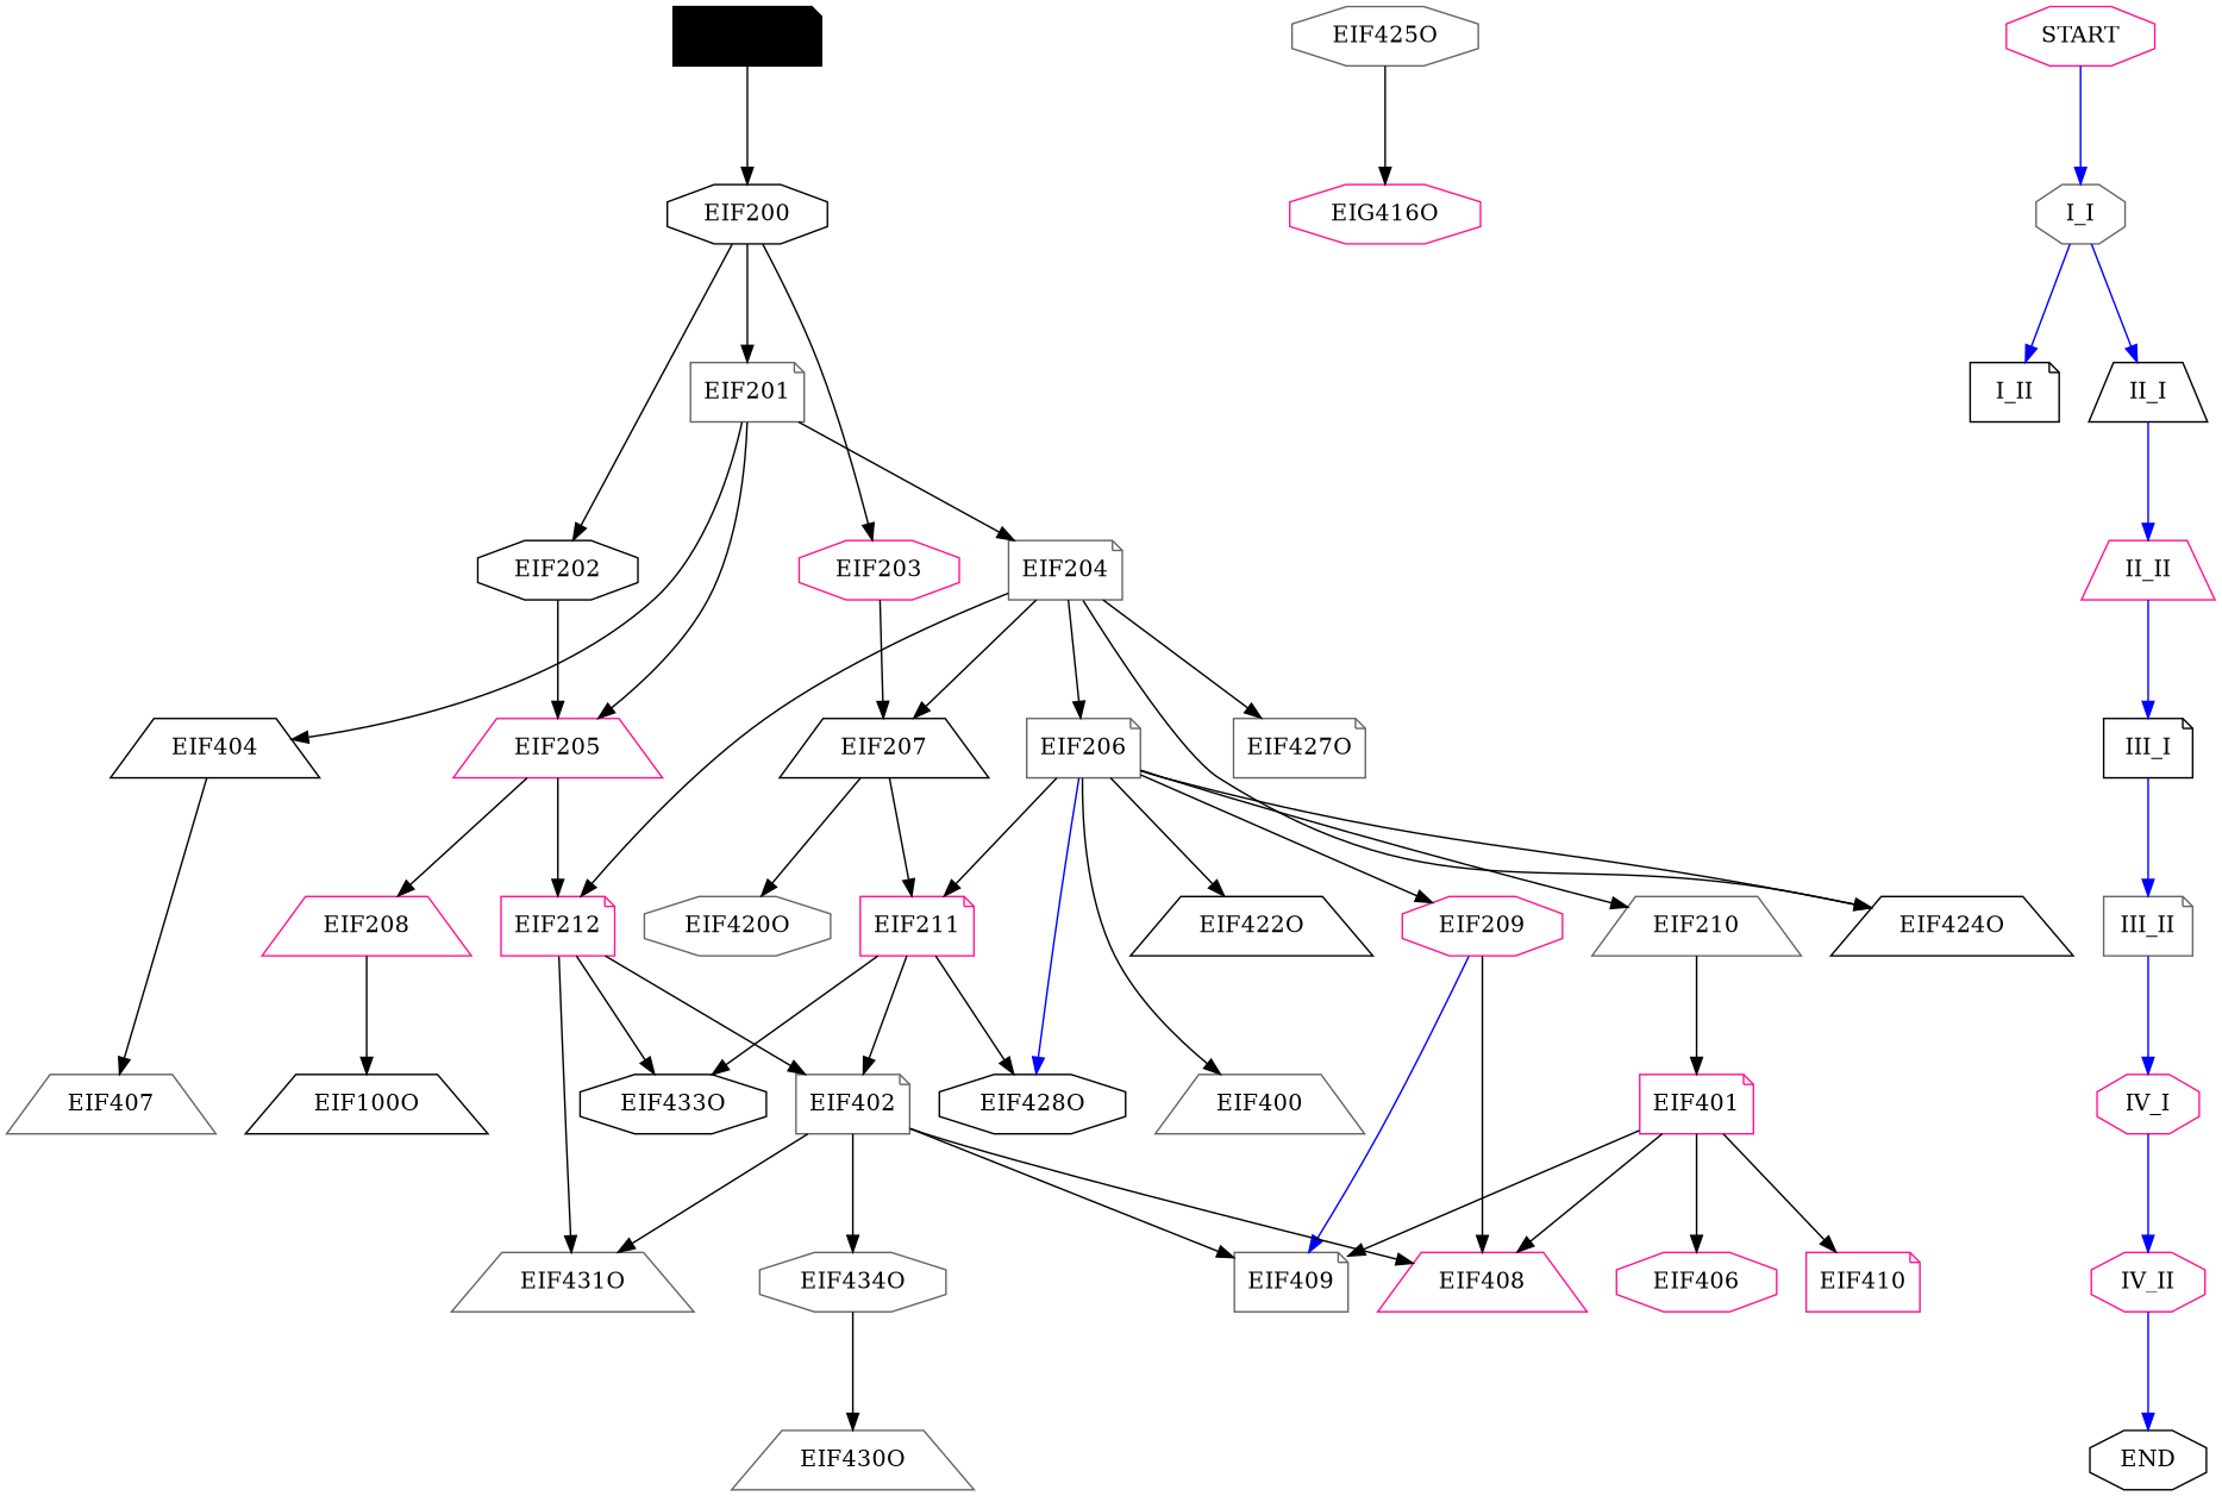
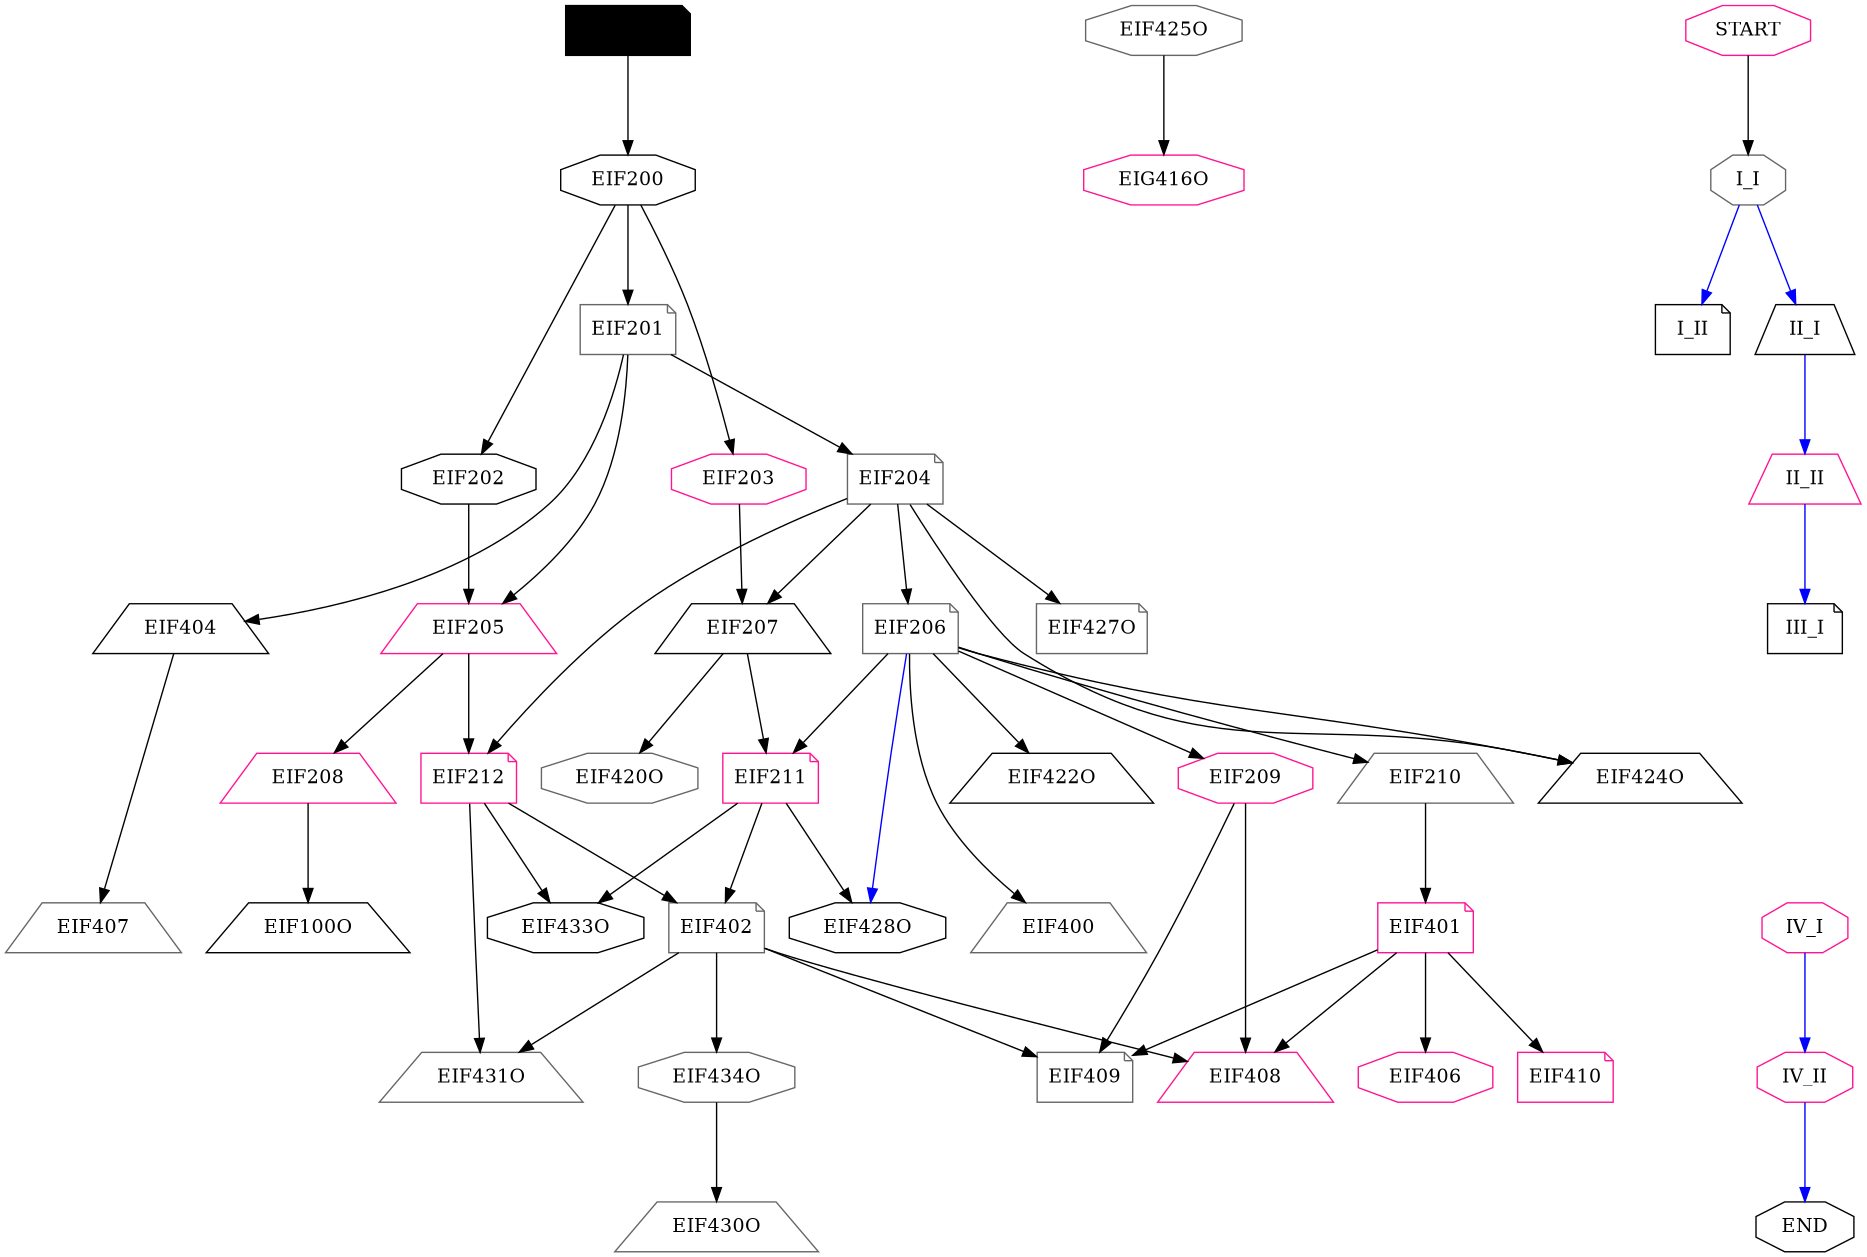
  digraph {
    ranksep=1
    node [color=gray40 nodesep=2 shape=octagon]
    Admission [color=black shape=note style=filled]
    EIF200 [color=black]
    EIF201 [shape=note]
    EIF204 [shape=note]
    EIF202 [color=black]
    EIF203 [color=deeppink]
    EIF206 [shape=note]
    EIF207 [color=black shape=trapezium]
    EIF205 [color=deeppink shape=trapezium]
    EIF404 [color=black shape=trapezium]
    EIF209 [color=deeppink]
    EIF210 [shape=trapezium]
    EIF211 [color=deeppink shape=note]
    EIF212 [color=deeppink shape=note]
    EIF208 [color=deeppink shape=trapezium]
    EIF400 [shape=trapezium]
    EIF401 [color=deeppink shape=note]
    EIF402 [shape=note]
    EIF407 [shape=trapezium]
    EIF406 [color=deeppink]
    EIF408 [color=deeppink shape=trapezium]
    EIF409 [shape=note]
    EIF410 [color=deeppink shape=note]
    EIF424O [color=black shape=trapezium]
    EIF427O [shape=note]
    EIF422O [color=black shape=trapezium]
    EIF428O [color=black]
    EIF420O
    EIF433O [color=black]
    EIF431O [shape=trapezium]
    EIF100O [color=black shape=trapezium]
    EIF434O
    n33 [label=EIF430O shape=trapezium]
    EIG416O [color=deeppink]
    EIF425O
    START [color=deeppink]
    I_I
    I_II [color=black shape=note]
    II_I [color=black shape=trapezium]
    II_II [color=deeppink shape=trapezium]
    III_I [color=black shape=note]
-   III_II [shape=note]
    IV_I [color=deeppink]
    IV_II [color=deeppink]
    END [color=black]
    subgraph sub_1 {
      rank=same
      Admission
    }
    subgraph sub_2 {
      rank=same
      EIF200
    }
    subgraph sub_3 {
      rank=same
      EIF201
    }
    subgraph sub_4 {
      rank=same
      EIF204
      EIF202
      EIF203
    }
    subgraph sub_5 {
      rank=same
      EIF206
      EIF207
      EIF205
      EIF404
    }
    subgraph sub_6 {
      rank=same
      EIF209
      EIF210
      EIF211
      EIF212
      EIF208
    }
    subgraph sub_7 {
      rank=same
      EIF400
      EIF401
      EIF402
      EIF407
    }
    subgraph sub_8 {
      rank=same
      EIF406
    }
    subgraph sub_9 {
      rank=same
      EIF408
      EIF409
      EIF410
    }
    Admission -> EIF200
    EIF200 -> EIF201
    EIF200 -> EIF202
    EIF200 -> EIF203
    EIF201 -> EIF204
    EIF201 -> EIF205
    EIF201 -> EIF404
    EIF204 -> EIF206
    EIF204 -> EIF207
    EIF204 -> EIF212
    EIF204 -> EIF424O
    EIF204 -> EIF427O
    EIF202 -> EIF205
    EIF203 -> EIF207
    EIF206 -> EIF209
    EIF206 -> EIF210
    EIF206 -> EIF211
    EIF206 -> EIF400
    EIF206 -> EIF424O
    EIF206 -> EIF422O
    EIF206 -> EIF428O [color=blue]
    EIF207 -> EIF211
    EIF207 -> EIF420O
    EIF205 -> EIF212
    EIF205 -> EIF208
    EIF404 -> EIF407
    EIF209 -> EIF408
-   EIF209 -> EIF409 [color=blue]
+   EIF209 -> EIF409
    EIF210 -> EIF401
    EIF211 -> EIF402
    EIF211 -> EIF428O
    EIF211 -> EIF433O
    EIF212 -> EIF402
    EIF212 -> EIF433O
    EIF212 -> EIF431O
    EIF208 -> EIF100O
    EIF401 -> EIF406
    EIF401 -> EIF408
    EIF401 -> EIF409
    EIF401 -> EIF410
    EIF402 -> EIF408
    EIF402 -> EIF409
    EIF402 -> EIF431O
    EIF402 -> EIF434O
    EIF434O -> n33
    EIF425O -> EIG416O
-   START -> I_I [color=blue style=filled]
+   START -> I_I [color=black style=filled]
    I_I -> I_II [color=blue style=filled]
    I_I -> II_I [color=blue style=filled]
    II_I -> II_II [color=blue style=filled]
    II_II -> III_I [color=blue style=filled]
-   III_I -> III_II [color=blue style=filled]
-   III_II -> IV_I [color=blue style=filled]
    IV_I -> IV_II [color=blue style=filled]
    IV_II -> END [color=blue style=filled]
  }
